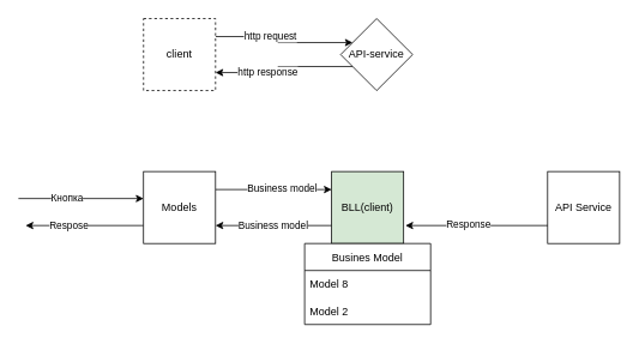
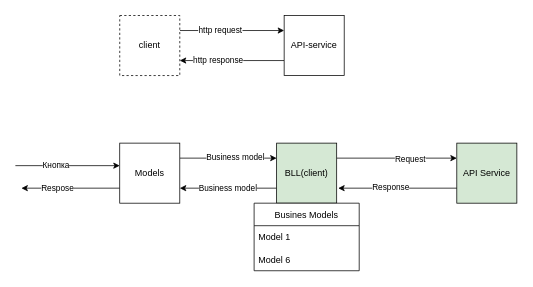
  <mxCell id="0" />
  <mxCell id="1" parent="0" />
  <mxCell id="2" style="edgeStyle=orthogonalEdgeStyle;rounded=0;orthogonalLoop=1;jettySize=auto;html=1;exitX=0;exitY=0.75;exitDx=0;exitDy=0;entryX=1;entryY=0.75;entryDx=0;entryDy=0;" parent="1" source="4" target="7" edge="1"><mxGeometry relative="1" as="geometry" /></mxCell>
  <mxCell id="3" value="http response" style="edgeLabel;html=1;align=center;verticalAlign=middle;resizable=0;points=[];" parent="2" vertex="1" connectable="0"><mxGeometry x="0.284" y="-1" relative="1" as="geometry"><mxPoint as="offset" /></mxGeometry></mxCell>
- <mxCell id="4" value="API-service" style="rhombus;whiteSpace=wrap;html=1;aspect=fixed;" parent="1" vertex="1"><mxGeometry x="378" y="20" width="80" height="80" as="geometry" /></mxCell>
+ <mxCell id="4" value="API-service" style="whiteSpace=wrap;html=1;aspect=fixed;" parent="1" vertex="1"><mxGeometry x="378" y="20" width="80" height="80" as="geometry" /></mxCell>
  <mxCell id="5" style="edgeStyle=orthogonalEdgeStyle;rounded=0;orthogonalLoop=1;jettySize=auto;html=1;exitX=1;exitY=0.25;exitDx=0;exitDy=0;entryX=0;entryY=0.25;entryDx=0;entryDy=0;" parent="1" source="7" target="4" edge="1"><mxGeometry relative="1" as="geometry" /></mxCell>
  <mxCell id="6" value="http request" style="edgeLabel;html=1;align=center;verticalAlign=middle;resizable=0;points=[];" parent="5" vertex="1" connectable="0"><mxGeometry x="-0.244" y="1" relative="1" as="geometry"><mxPoint as="offset" /></mxGeometry></mxCell>
  <mxCell id="7" value="client" style="whiteSpace=wrap;html=1;aspect=fixed;dashed=1;" parent="1" vertex="1"><mxGeometry x="159" y="20" width="80" height="80" as="geometry" /></mxCell>
  <mxCell id="8" style="edgeStyle=orthogonalEdgeStyle;rounded=0;orthogonalLoop=1;jettySize=auto;html=1;exitX=1;exitY=0.25;exitDx=0;exitDy=0;entryX=0;entryY=0.25;entryDx=0;entryDy=0;" parent="1" source="12" target="16" edge="1"><mxGeometry relative="1" as="geometry" /></mxCell>
  <mxCell id="9" value="Business model" style="edgeLabel;html=1;align=center;verticalAlign=middle;resizable=0;points=[];" parent="8" vertex="1" connectable="0"><mxGeometry x="0.138" y="2" relative="1" as="geometry"><mxPoint as="offset" /></mxGeometry></mxCell>
  <mxCell id="10" style="edgeStyle=orthogonalEdgeStyle;rounded=0;orthogonalLoop=1;jettySize=auto;html=1;exitX=0;exitY=0.75;exitDx=0;exitDy=0;" parent="1" source="12" edge="1"><mxGeometry relative="1" as="geometry"><mxPoint x="28" y="250" as="targetPoint" /></mxGeometry></mxCell>
  <mxCell id="11" value="Respose" style="edgeLabel;html=1;align=center;verticalAlign=middle;resizable=0;points=[];" parent="10" vertex="1" connectable="0"><mxGeometry x="0.273" y="-1" relative="1" as="geometry"><mxPoint as="offset" /></mxGeometry></mxCell>
  <mxCell id="12" value="Models" style="whiteSpace=wrap;html=1;aspect=fixed;" parent="1" vertex="1"><mxGeometry x="159" y="190" width="80" height="80" as="geometry" /></mxCell>
+ <mxCell id="13" style="edgeStyle=orthogonalEdgeStyle;rounded=0;orthogonalLoop=1;jettySize=auto;html=1;exitX=1;exitY=0.25;exitDx=0;exitDy=0;entryX=0;entryY=0.25;entryDx=0;entryDy=0;" parent="1" source="16" target="24" edge="1"><mxGeometry relative="1" as="geometry" /></mxCell>
+ <mxCell id="14" value="Request" style="edgeLabel;html=1;align=center;verticalAlign=middle;resizable=0;points=[];" parent="13" vertex="1" connectable="0"><mxGeometry x="0.207" relative="1" as="geometry"><mxPoint as="offset" /></mxGeometry></mxCell>
  <mxCell id="15" value="Business model" style="edgeStyle=orthogonalEdgeStyle;rounded=0;orthogonalLoop=1;jettySize=auto;html=1;exitX=0;exitY=0.75;exitDx=0;exitDy=0;entryX=1;entryY=0.75;entryDx=0;entryDy=0;" parent="1" source="16" target="12" edge="1"><mxGeometry relative="1" as="geometry" /></mxCell>
  <mxCell id="16" value="BLL(client)" style="whiteSpace=wrap;html=1;aspect=fixed;fillColor=#d5e8d4;" parent="1" vertex="1"><mxGeometry x="368" y="190" width="80" height="80" as="geometry" /></mxCell>
  <mxCell id="17" style="edgeStyle=orthogonalEdgeStyle;rounded=0;orthogonalLoop=1;jettySize=auto;html=1;exitX=1;exitY=0.25;exitDx=0;exitDy=0;entryX=0;entryY=0.25;entryDx=0;entryDy=0;" parent="1" edge="1"><mxGeometry relative="1" as="geometry"><mxPoint x="20" y="220" as="sourcePoint" /><mxPoint x="159" y="220" as="targetPoint" /></mxGeometry></mxCell>
  <mxCell id="18" value="Кнопка" style="edgeLabel;html=1;align=center;verticalAlign=middle;resizable=0;points=[];" parent="17" vertex="1" connectable="0"><mxGeometry x="-0.244" y="1" relative="1" as="geometry"><mxPoint as="offset" /></mxGeometry></mxCell>
- <mxCell id="19" value="Busines Model" style="swimlane;fontStyle=0;childLayout=stackLayout;horizontal=1;startSize=30;horizontalStack=0;resizeParent=1;resizeParentMax=0;resizeLast=0;collapsible=1;marginBottom=0;" parent="1" vertex="1"><mxGeometry x="338" y="270" width="140" height="90" as="geometry" /></mxCell>
- <mxCell id="20" value="Model 8" style="text;strokeColor=none;fillColor=none;align=left;verticalAlign=middle;spacingLeft=4;spacingRight=4;overflow=hidden;points=[[0,0.5],[1,0.5]];portConstraint=eastwest;rotatable=0;" parent="19" vertex="1"><mxGeometry y="30" width="140" height="30" as="geometry" /></mxCell>
- <mxCell id="21" value="Model 2" style="text;strokeColor=none;fillColor=none;align=left;verticalAlign=middle;spacingLeft=4;spacingRight=4;overflow=hidden;points=[[0,0.5],[1,0.5]];portConstraint=eastwest;rotatable=0;" parent="19" vertex="1"><mxGeometry y="60" width="140" height="30" as="geometry" /></mxCell>
+ <mxCell id="19" value="Busines Models" style="swimlane;fontStyle=0;childLayout=stackLayout;horizontal=1;startSize=30;horizontalStack=0;resizeParent=1;resizeParentMax=0;resizeLast=0;collapsible=1;marginBottom=0;" parent="1" vertex="1"><mxGeometry x="338" y="270" width="140" height="90" as="geometry" /></mxCell>
+ <mxCell id="20" value="Model 1" style="text;strokeColor=none;fillColor=none;align=left;verticalAlign=middle;spacingLeft=4;spacingRight=4;overflow=hidden;points=[[0,0.5],[1,0.5]];portConstraint=eastwest;rotatable=0;" parent="19" vertex="1"><mxGeometry y="30" width="140" height="30" as="geometry" /></mxCell>
+ <mxCell id="21" value="Model 6" style="text;strokeColor=none;fillColor=none;align=left;verticalAlign=middle;spacingLeft=4;spacingRight=4;overflow=hidden;points=[[0,0.5],[1,0.5]];portConstraint=eastwest;rotatable=0;" parent="19" vertex="1"><mxGeometry y="60" width="140" height="30" as="geometry" /></mxCell>
  <mxCell id="22" style="edgeStyle=orthogonalEdgeStyle;rounded=0;orthogonalLoop=1;jettySize=auto;html=1;exitX=0;exitY=0.75;exitDx=0;exitDy=0;entryX=1;entryY=0.75;entryDx=0;entryDy=0;" parent="1" edge="1"><mxGeometry relative="1" as="geometry"><mxPoint x="610" y="250" as="sourcePoint" /><mxPoint x="450" y="250" as="targetPoint" /></mxGeometry></mxCell>
  <mxCell id="23" value="Response" style="edgeLabel;html=1;align=center;verticalAlign=middle;resizable=0;points=[];" parent="22" vertex="1" connectable="0"><mxGeometry x="0.142" y="-2" relative="1" as="geometry"><mxPoint as="offset" /></mxGeometry></mxCell>
- <mxCell id="24" value="API Service" style="whiteSpace=wrap;html=1;aspect=fixed;" parent="1" vertex="1"><mxGeometry x="608" y="190" width="80" height="80" as="geometry" /></mxCell>
+ <mxCell id="24" value="API Service" style="whiteSpace=wrap;html=1;aspect=fixed;fillColor=#d5e8d4;" parent="1" vertex="1"><mxGeometry x="608" y="190" width="80" height="80" as="geometry" /></mxCell>
